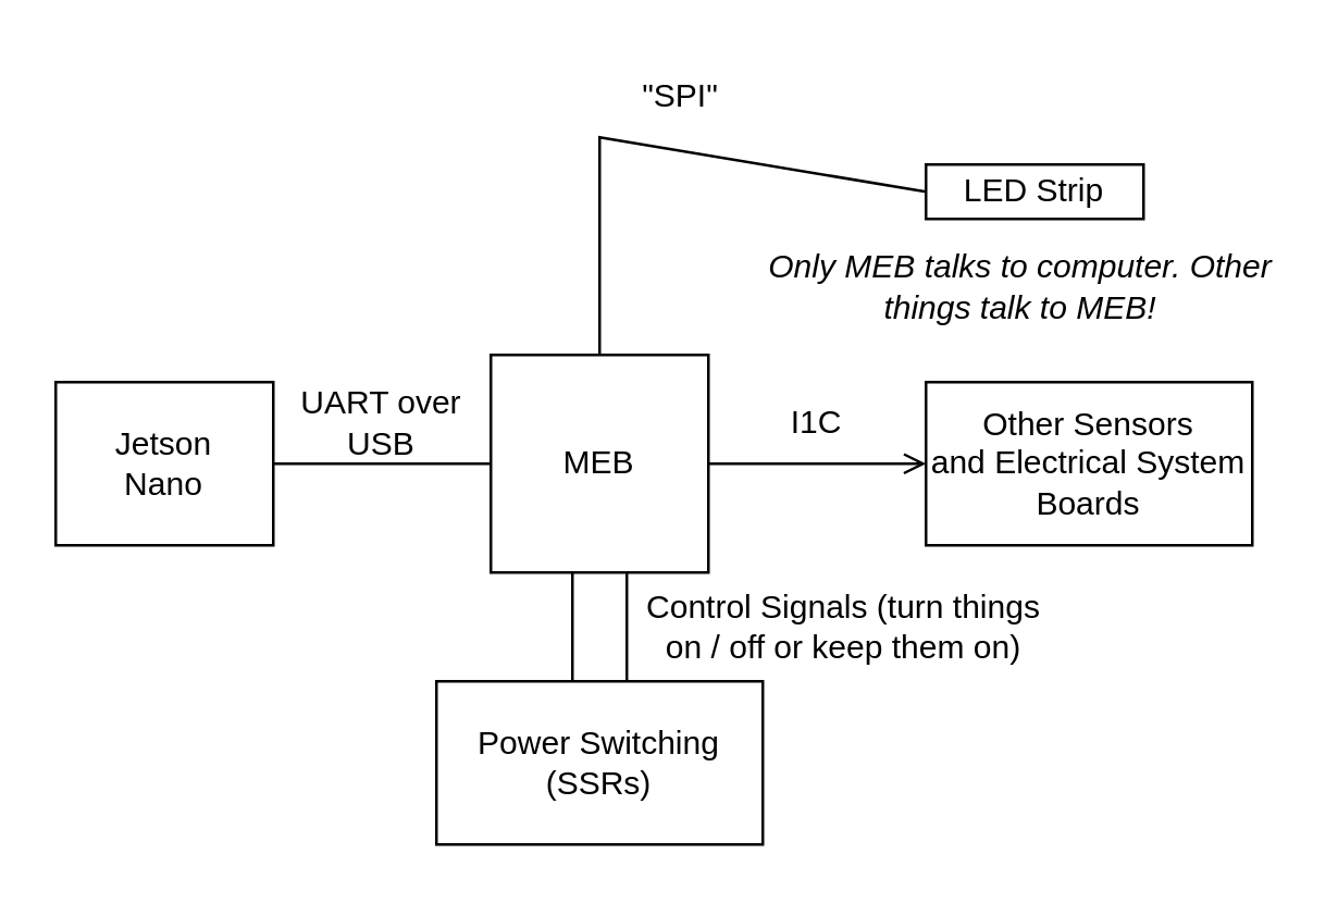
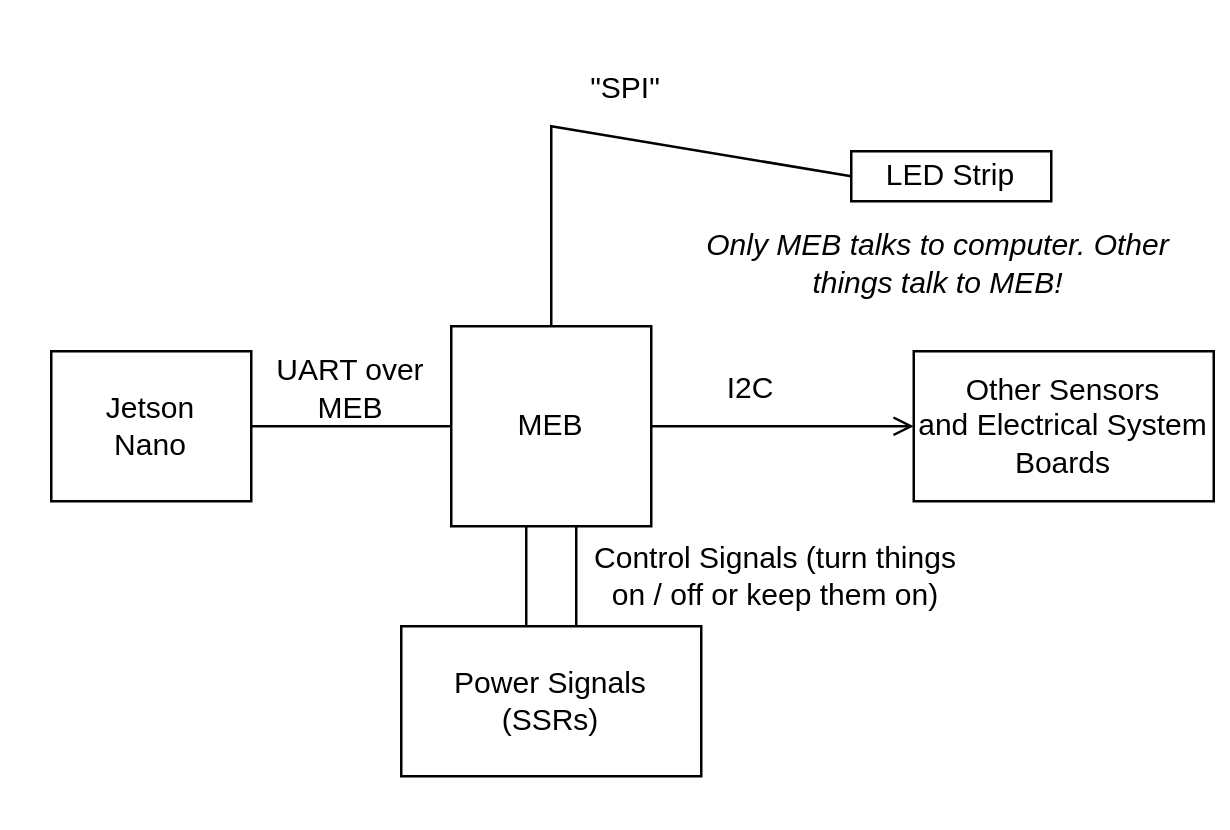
  <mxCell id="0" />
  <mxCell id="1" parent="0" />
  <mxCell id="2" value="Jetson&lt;br&gt;Nano" style="rounded=0;whiteSpace=wrap;html=1;" parent="1" vertex="1"><mxGeometry x="20" y="140" width="80" height="60" as="geometry" /></mxCell>
  <mxCell id="3" value="MEB" style="whiteSpace=wrap;html=1;aspect=fixed;" parent="1" vertex="1"><mxGeometry x="180" y="130" width="80" height="80" as="geometry" /></mxCell>
  <mxCell id="4" value="" style="endArrow=none;html=1;rounded=0;entryX=0;entryY=0.5;entryDx=0;entryDy=0;endFill=0;" parent="1" target="3" edge="1"><mxGeometry width="50" height="50" relative="1" as="geometry"><mxPoint x="100" y="170" as="sourcePoint" /><mxPoint x="150" y="120" as="targetPoint" /></mxGeometry></mxCell>
- <mxCell id="5" value="UART over&lt;br&gt;USB" style="text;html=1;strokeColor=none;fillColor=none;align=center;verticalAlign=middle;whiteSpace=wrap;rounded=0;" parent="1" vertex="1"><mxGeometry x="100" y="140" width="80" height="30" as="geometry" /></mxCell>
- <mxCell id="6" value="Power Switching&lt;br&gt;(SSRs)" style="rounded=0;whiteSpace=wrap;html=1;" parent="1" vertex="1"><mxGeometry x="160" y="250" width="120" height="60" as="geometry" /></mxCell>
+ <mxCell id="5" value="UART over&lt;br&gt;MEB" style="text;html=1;strokeColor=none;fillColor=none;align=center;verticalAlign=middle;whiteSpace=wrap;rounded=0;" parent="1" vertex="1"><mxGeometry x="100" y="140" width="80" height="30" as="geometry" /></mxCell>
+ <mxCell id="6" value="Power Signals&lt;br&gt;(SSRs)" style="rounded=0;whiteSpace=wrap;html=1;" parent="1" vertex="1"><mxGeometry x="160" y="250" width="120" height="60" as="geometry" /></mxCell>
  <mxCell id="7" value="" style="endArrow=none;html=1;rounded=0;exitX=0.5;exitY=1;exitDx=0;exitDy=0;endFill=0;" parent="1" edge="1"><mxGeometry width="50" height="50" relative="1" as="geometry"><mxPoint x="210" y="210" as="sourcePoint" /><mxPoint x="210" y="250" as="targetPoint" /></mxGeometry></mxCell>
  <mxCell id="8" value="" style="endArrow=none;html=1;rounded=0;exitX=0.5;exitY=1;exitDx=0;exitDy=0;endFill=0;" parent="1" edge="1"><mxGeometry width="50" height="50" relative="1" as="geometry"><mxPoint x="230" y="210" as="sourcePoint" /><mxPoint x="230" y="250" as="targetPoint" /></mxGeometry></mxCell>
  <mxCell id="9" value="Control Signals (turn things on / off or keep them on)" style="text;html=1;strokeColor=none;fillColor=none;align=center;verticalAlign=middle;whiteSpace=wrap;rounded=0;" parent="1" vertex="1"><mxGeometry x="230" y="210" width="160" height="40" as="geometry" /></mxCell>
- <mxCell id="10" value="Other Sensors&lt;br&gt;and Electrical System&lt;br&gt;Boards" style="rounded=0;whiteSpace=wrap;html=1;" parent="1" vertex="1"><mxGeometry x="340" y="140" width="120" height="60" as="geometry" /></mxCell>
+ <mxCell id="10" value="Other Sensors&lt;br&gt;and Electrical System&lt;br&gt;Boards" style="rounded=0;whiteSpace=wrap;html=1;" parent="1" vertex="1"><mxGeometry x="365" y="140" width="120" height="60" as="geometry" /></mxCell>
  <mxCell id="11" value="" style="endArrow=open;html=1;rounded=0;exitX=1;exitY=0.5;exitDx=0;exitDy=0;entryX=0;entryY=0.5;entryDx=0;entryDy=0;" parent="1" source="3" target="10" edge="1"><mxGeometry width="50" height="50" relative="1" as="geometry"><mxPoint x="290" y="210" as="sourcePoint" /><mxPoint x="340" y="160" as="targetPoint" /></mxGeometry></mxCell>
- <mxCell id="12" value="I1C" style="text;html=1;strokeColor=none;fillColor=none;align=center;verticalAlign=middle;whiteSpace=wrap;rounded=0;" parent="1" vertex="1"><mxGeometry x="270" y="140" width="60" height="30" as="geometry" /></mxCell>
+ <mxCell id="12" value="I2C" style="text;html=1;strokeColor=none;fillColor=none;align=center;verticalAlign=middle;whiteSpace=wrap;rounded=0;" parent="1" vertex="1"><mxGeometry x="270" y="140" width="60" height="30" as="geometry" /></mxCell>
  <mxCell id="13" value="&lt;i&gt;Only MEB talks to computer. Other things talk to MEB!&lt;/i&gt;" style="text;html=1;strokeColor=none;fillColor=none;align=center;verticalAlign=middle;whiteSpace=wrap;rounded=0;" parent="1" vertex="1"><mxGeometry x="280" y="90" width="190" height="30" as="geometry" /></mxCell>
  <mxCell id="14" value="LED Strip" style="rounded=0;whiteSpace=wrap;html=1;" parent="1" vertex="1"><mxGeometry x="340" y="60" width="80" height="20" as="geometry" /></mxCell>
  <mxCell id="15" value="" style="endArrow=none;html=1;rounded=0;entryX=0;entryY=0.5;entryDx=0;entryDy=0;" parent="1" target="14" edge="1"><mxGeometry width="50" height="50" relative="1" as="geometry"><mxPoint x="220" y="130" as="sourcePoint" /><mxPoint x="270" y="80" as="targetPoint" /><Array as="points"><mxPoint x="220" y="50" /></Array></mxGeometry></mxCell>
  <mxCell id="16" value="&quot;SPI&quot;" style="text;html=1;strokeColor=none;fillColor=none;align=center;verticalAlign=middle;whiteSpace=wrap;rounded=0;" parent="1" vertex="1"><mxGeometry x="220" y="20" width="60" height="30" as="geometry" /></mxCell>
